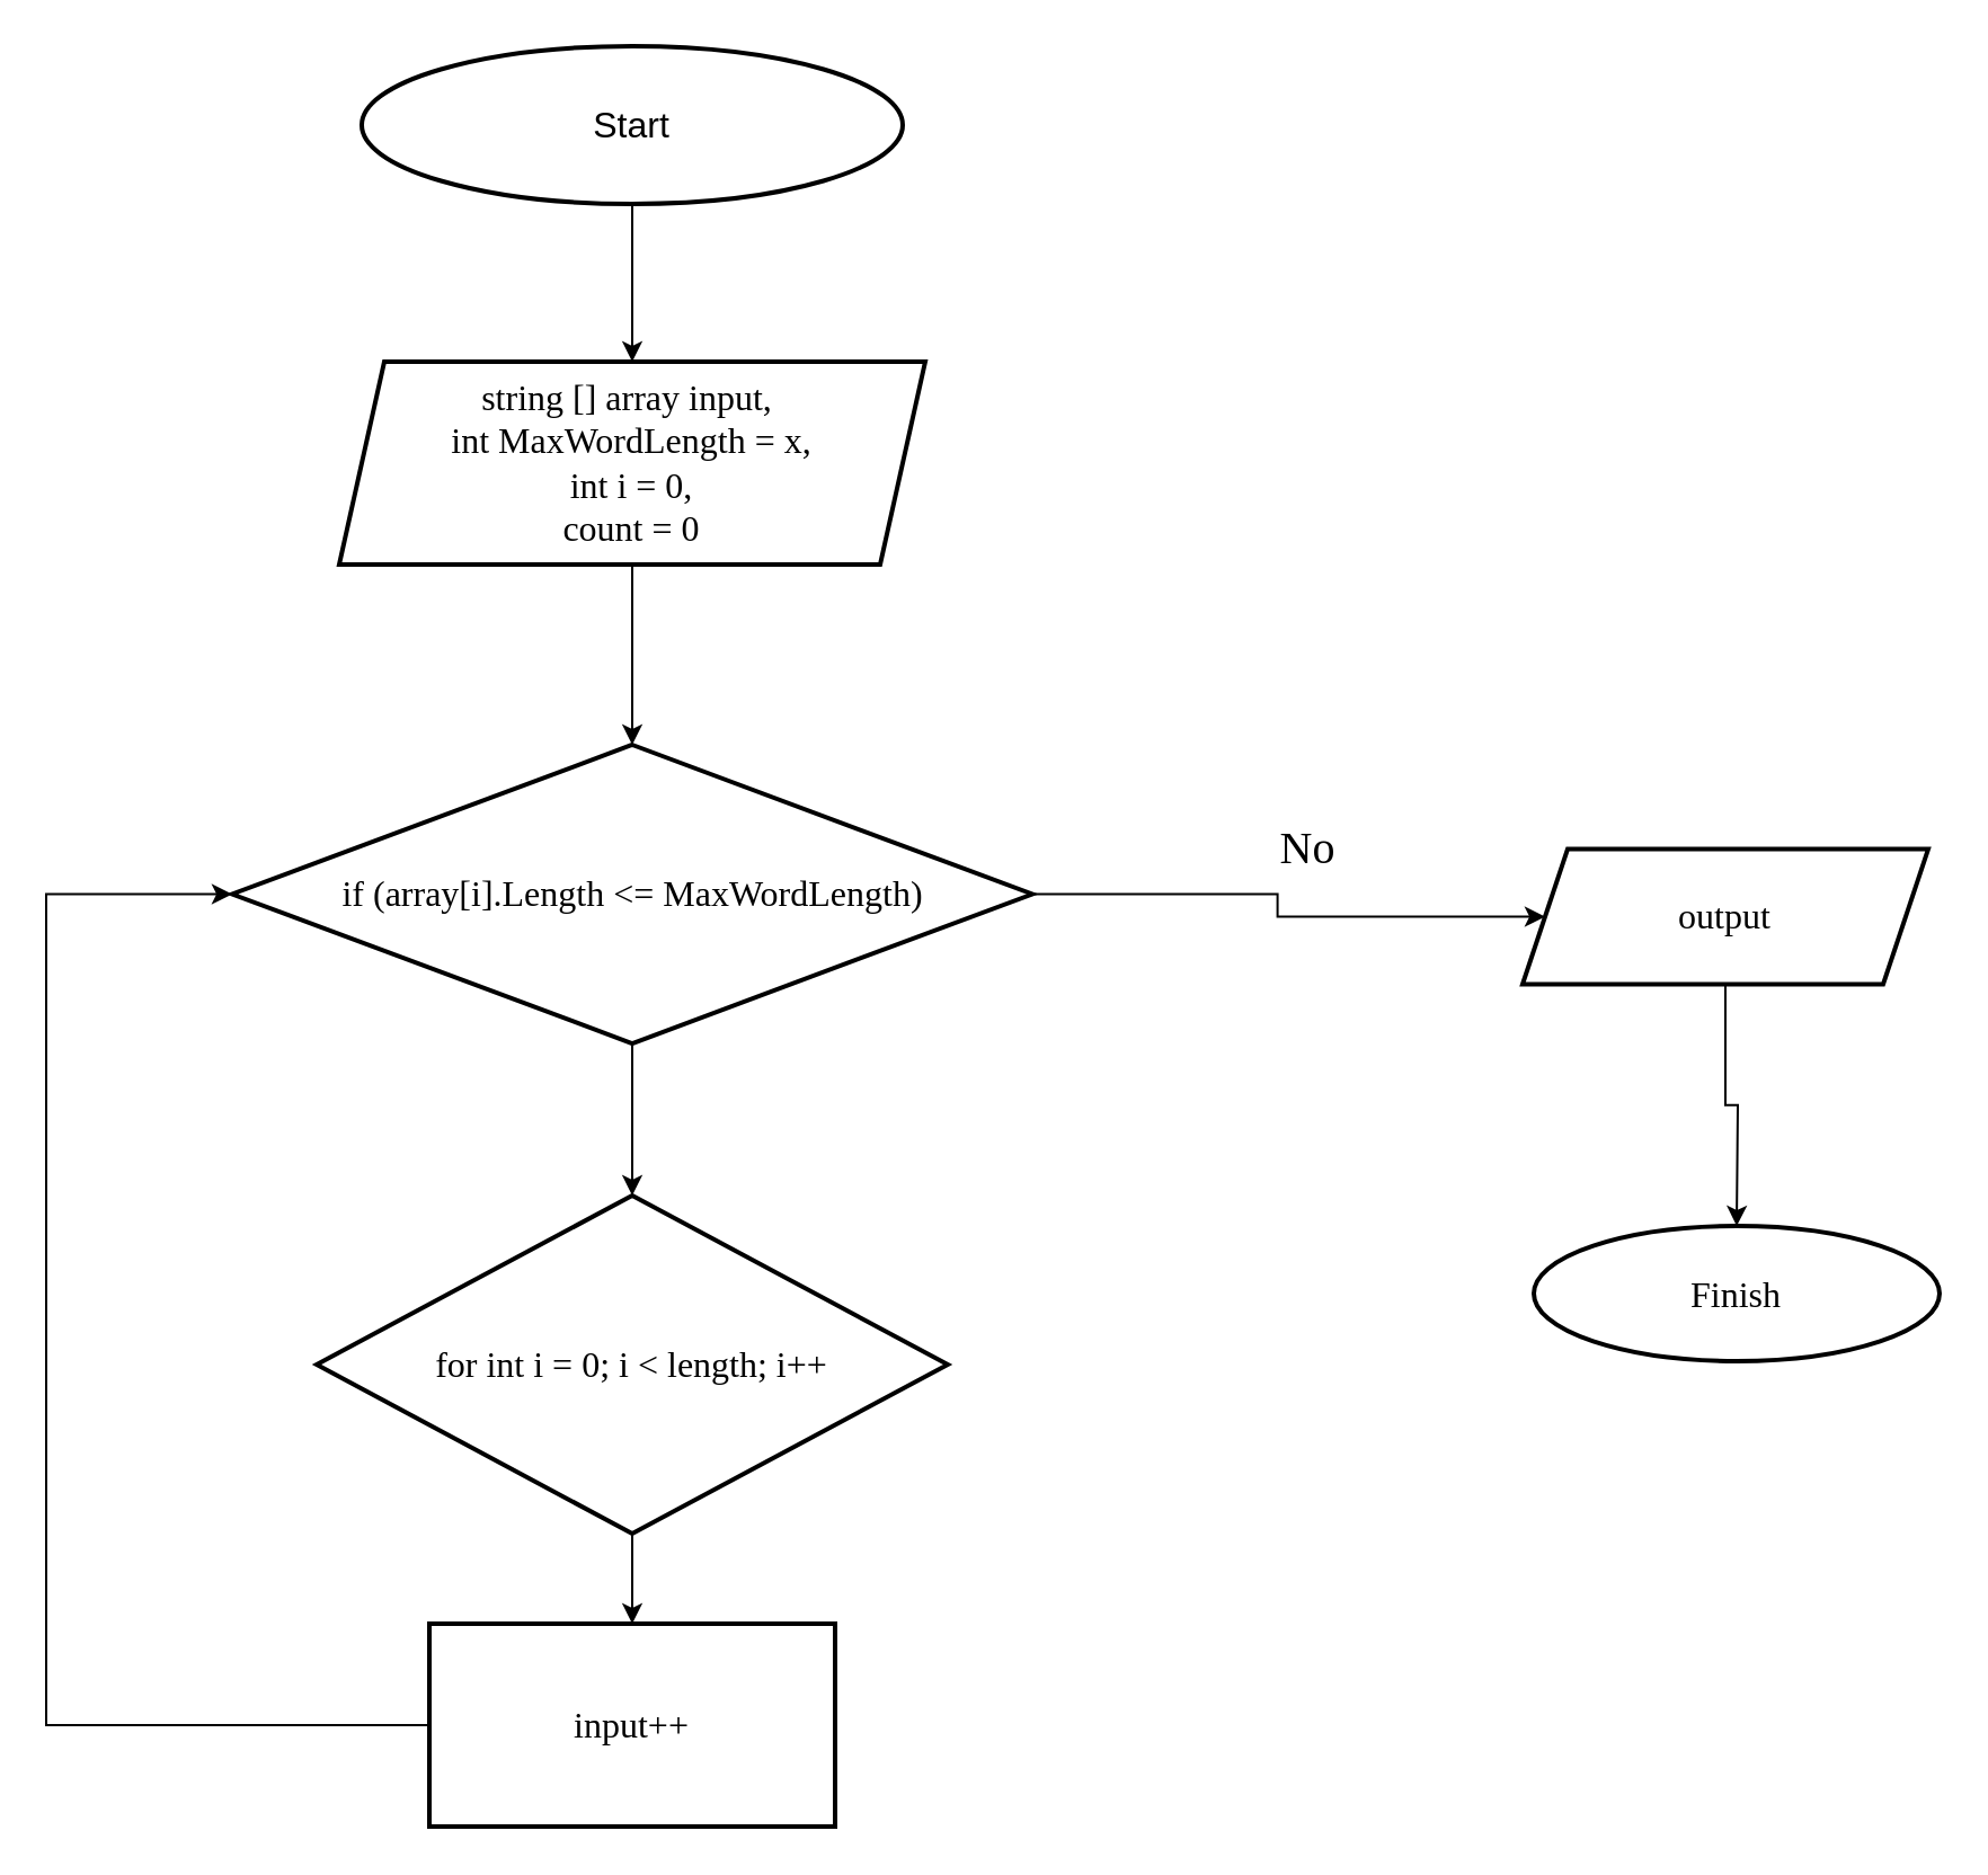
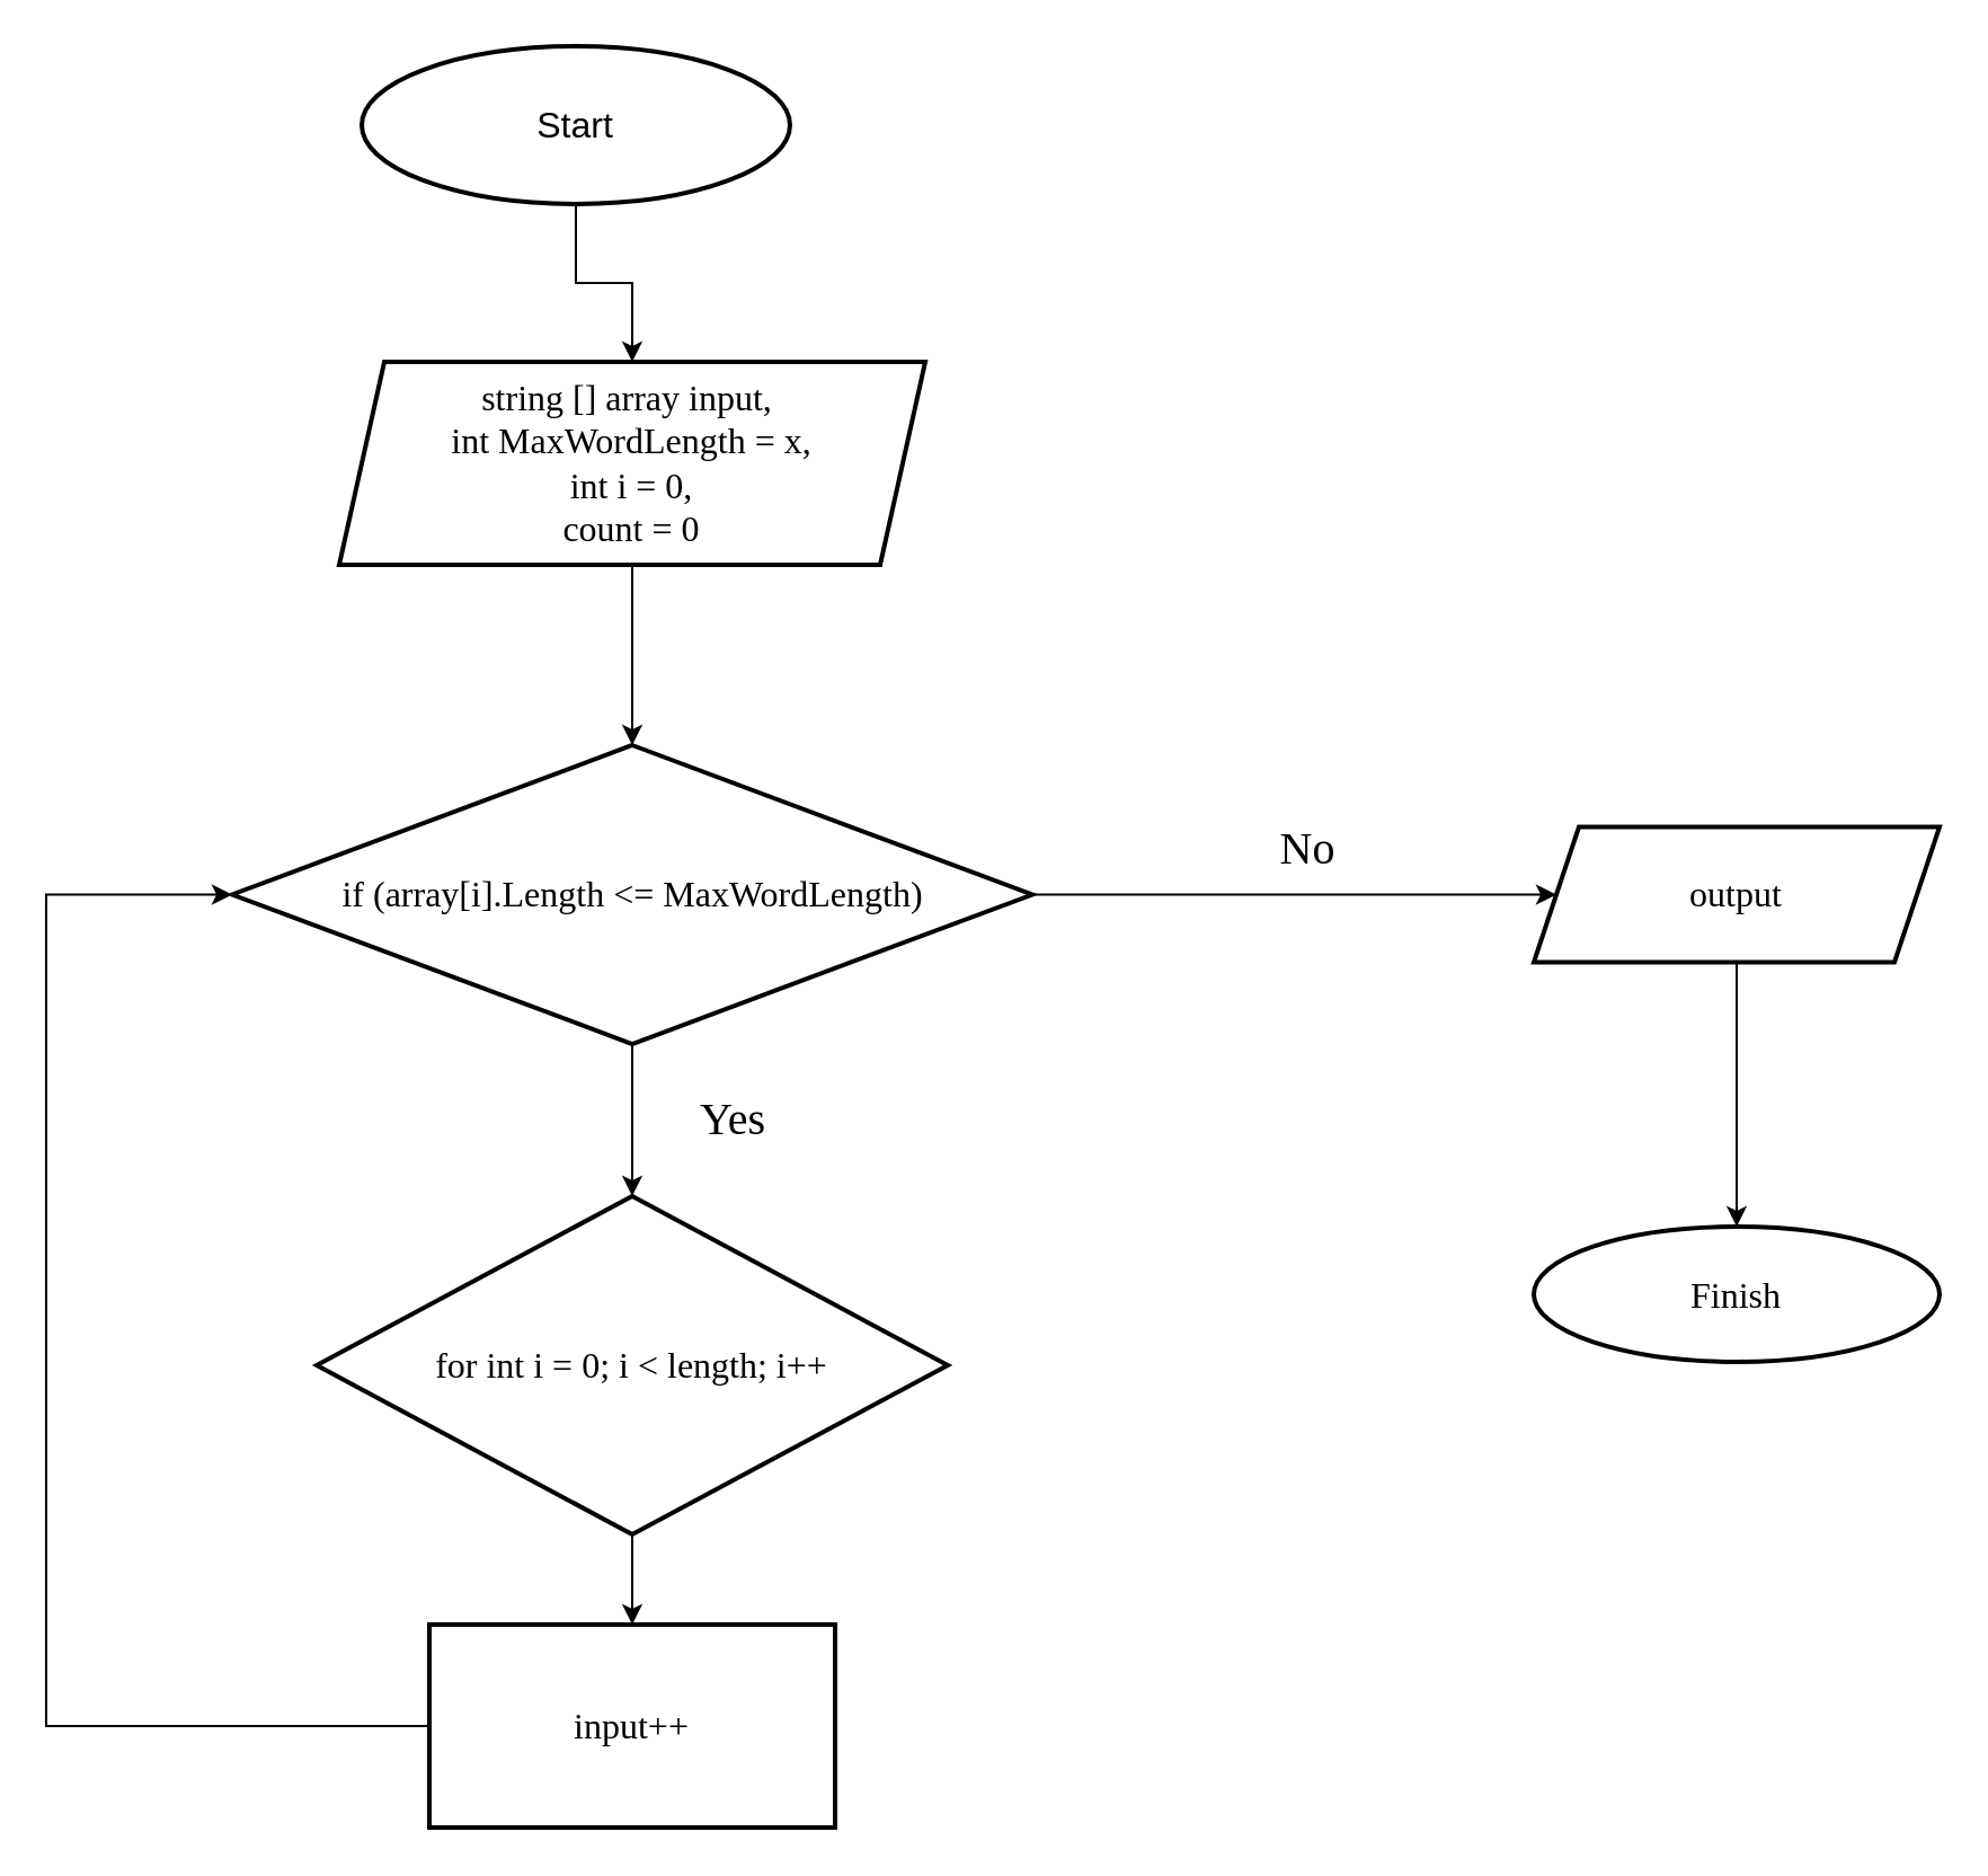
  <mxCell id="0" />
  <mxCell id="1" parent="0" />
  <mxCell id="2" value="" style="edgeStyle=orthogonalEdgeStyle;rounded=0;orthogonalLoop=1;jettySize=auto;html=1;fontFamily=Times New Roman;fontSize=16;" parent="1" source="3" target="5" edge="1"><mxGeometry relative="1" as="geometry" /></mxCell>
- <mxCell id="3" value="&lt;font style=&quot;font-size: 16px;&quot;&gt;Start&lt;/font&gt;" style="strokeWidth=2;html=1;shape=mxgraph.flowchart.start_1;whiteSpace=wrap;" parent="1" vertex="1"><mxGeometry x="160" y="20" width="240" height="70" as="geometry" /></mxCell>
+ <mxCell id="3" value="&lt;font style=&quot;font-size: 16px;&quot;&gt;Start&lt;/font&gt;" style="strokeWidth=2;html=1;shape=mxgraph.flowchart.start_1;whiteSpace=wrap;" parent="1" vertex="1"><mxGeometry x="160" y="20" width="190" height="70" as="geometry" /></mxCell>
  <mxCell id="4" value="" style="edgeStyle=orthogonalEdgeStyle;rounded=0;orthogonalLoop=1;jettySize=auto;html=1;fontFamily=Times New Roman;fontSize=16;" parent="1" source="5" edge="1"><mxGeometry relative="1" as="geometry"><mxPoint x="280" y="330" as="targetPoint" /></mxGeometry></mxCell>
  <mxCell id="5" value="&lt;font face=&quot;Times New Roman&quot; style=&quot;font-size: 16px;&quot;&gt;&lt;font style=&quot;font-size: 16px;&quot;&gt;string [] array input,&amp;nbsp;&lt;br&gt;&lt;/font&gt;&lt;/font&gt;&lt;font style=&quot;font-size: 16px;&quot; face=&quot;Times New Roman&quot;&gt;&lt;font style=&quot;font-size: 16px;&quot;&gt;int MaxWordLength = x,&lt;br&gt;&lt;/font&gt;int i = 0,&lt;br&gt;count = 0&lt;br&gt;&lt;/font&gt;" style="shape=parallelogram;perimeter=parallelogramPerimeter;whiteSpace=wrap;html=1;fixedSize=1;strokeWidth=2;" parent="1" vertex="1"><mxGeometry x="150" y="160" width="260" height="90" as="geometry" /></mxCell>
+ <mxCell id="6" value="&lt;font style=&quot;font-size: 20px;&quot;&gt;Yes&lt;/font&gt;" style="text;html=1;strokeColor=none;fillColor=none;align=center;verticalAlign=middle;whiteSpace=wrap;rounded=0;fontFamily=Times New Roman;fontSize=16;" parent="1" vertex="1"><mxGeometry x="295" y="480" width="60" height="30" as="geometry" /></mxCell>
  <mxCell id="7" style="edgeStyle=orthogonalEdgeStyle;rounded=0;orthogonalLoop=1;jettySize=auto;html=1;entryX=0;entryY=0.5;entryDx=0;entryDy=0;entryPerimeter=0;fontFamily=Times New Roman;fontSize=16;" edge="1" parent="1" source="8" target="17"><mxGeometry relative="1" as="geometry"><Array as="points"><mxPoint x="20" y="765" /><mxPoint x="20" y="396" /></Array></mxGeometry></mxCell>
  <mxCell id="8" value="input++" style="whiteSpace=wrap;html=1;fontSize=16;fontFamily=Times New Roman;strokeWidth=2;" parent="1" vertex="1"><mxGeometry x="190" y="720" width="180" height="90" as="geometry" /></mxCell>
  <mxCell id="9" value="&lt;font style=&quot;font-size: 20px;&quot;&gt;No&lt;/font&gt;" style="text;html=1;strokeColor=none;fillColor=none;align=center;verticalAlign=middle;whiteSpace=wrap;rounded=0;fontFamily=Times New Roman;fontSize=16;" parent="1" vertex="1"><mxGeometry x="550" y="360" width="60" height="30" as="geometry" /></mxCell>
- <mxCell id="10" value="&lt;font face=&quot;Times New Roman&quot; style=&quot;font-size: 16px;&quot;&gt;output&lt;/font&gt;" style="shape=parallelogram;perimeter=parallelogramPerimeter;whiteSpace=wrap;html=1;fixedSize=1;strokeWidth=2;" parent="1" vertex="1"><mxGeometry x="675" y="376.25" width="180" height="60" as="geometry" /></mxCell>
+ <mxCell id="10" value="&lt;font face=&quot;Times New Roman&quot; style=&quot;font-size: 16px;&quot;&gt;output&lt;/font&gt;" style="shape=parallelogram;perimeter=parallelogramPerimeter;whiteSpace=wrap;html=1;fixedSize=1;strokeWidth=2;" parent="1" vertex="1"><mxGeometry x="680" y="366.25" width="180" height="60" as="geometry" /></mxCell>
  <mxCell id="11" value="Finish" style="strokeWidth=2;html=1;shape=mxgraph.flowchart.start_1;whiteSpace=wrap;fontFamily=Times New Roman;fontSize=16;" parent="1" vertex="1"><mxGeometry x="680" y="543.5" width="180" height="60" as="geometry" /></mxCell>
  <mxCell id="12" value="" style="edgeStyle=orthogonalEdgeStyle;rounded=0;orthogonalLoop=1;jettySize=auto;html=1;fontFamily=Times New Roman;fontSize=16;" parent="1" source="10" edge="1"><mxGeometry relative="1" as="geometry"><mxPoint x="770" y="543.5" as="targetPoint" /></mxGeometry></mxCell>
  <mxCell id="13" value="" style="edgeStyle=orthogonalEdgeStyle;rounded=0;orthogonalLoop=1;jettySize=auto;html=1;fontFamily=Times New Roman;fontSize=16;" edge="1" parent="1" source="14" target="8"><mxGeometry relative="1" as="geometry" /></mxCell>
  <mxCell id="14" value="for int i = 0; i &amp;lt; length; i++" style="strokeWidth=2;html=1;shape=mxgraph.flowchart.decision;whiteSpace=wrap;fontFamily=Times New Roman;fontSize=16;" vertex="1" parent="1"><mxGeometry x="140" y="530" width="280" height="150" as="geometry" /></mxCell>
  <mxCell id="15" style="edgeStyle=orthogonalEdgeStyle;rounded=0;orthogonalLoop=1;jettySize=auto;html=1;entryX=0;entryY=0.5;entryDx=0;entryDy=0;fontFamily=Times New Roman;fontSize=16;" edge="1" parent="1" source="17" target="10"><mxGeometry relative="1" as="geometry" /></mxCell>
  <mxCell id="16" value="" style="edgeStyle=orthogonalEdgeStyle;rounded=0;orthogonalLoop=1;jettySize=auto;html=1;fontFamily=Times New Roman;fontSize=16;" edge="1" parent="1" source="17" target="14"><mxGeometry relative="1" as="geometry" /></mxCell>
  <mxCell id="17" value="if (array[i].Length &amp;lt;= MaxWordLength)" style="strokeWidth=2;html=1;shape=mxgraph.flowchart.decision;whiteSpace=wrap;fontFamily=Times New Roman;fontSize=16;" vertex="1" parent="1"><mxGeometry x="102.5" y="330" width="355" height="132.5" as="geometry" /></mxCell>
